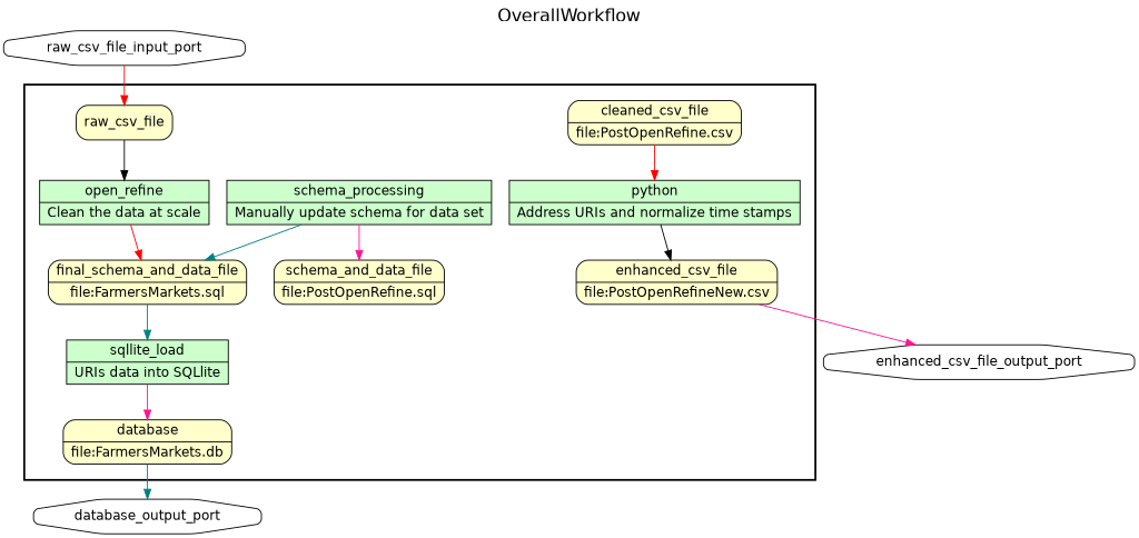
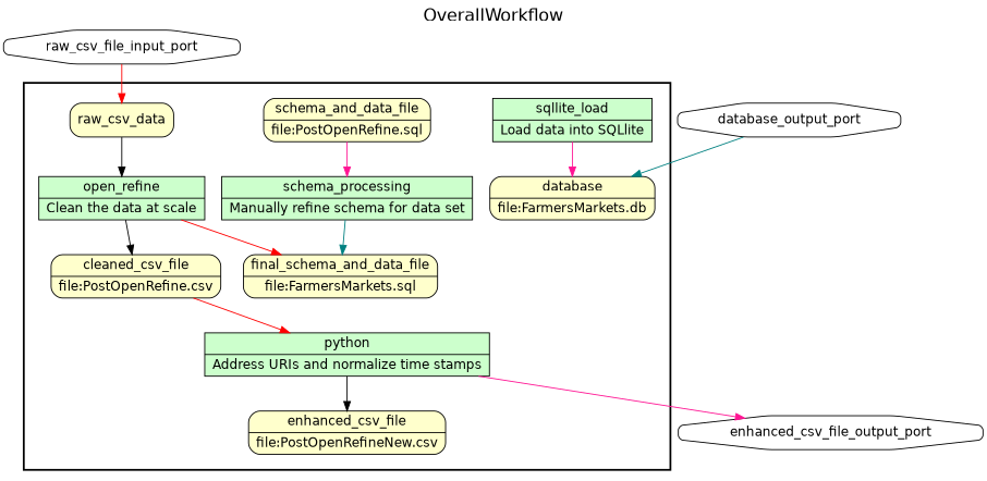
  digraph {
    fontname=Helvetica
    fontsize=18
    label=OverallWorkflow
    labelloc=t
    rankdir=TB
    node [fillcolor="#FFFFCC" fontname=Helvetica peripheries=1 rankdir=LR shape=record style="rounded,filled"]
    edge [color=black]
    n1 [fillcolor="#CCFFCC" label="{<f0> open_refine |<f1> Clean the data at scale}" style=filled]
    n2 [label="{<f0> cleaned_csv_file |<f1> file\:PostOpenRefine.csv}"]
    n3 [label="{<f0> schema_and_data_file |<f1> file\:PostOpenRefine.sql}"]
    n4 [fillcolor="#CCFFCC" label="{<f0> python |<f1> Address URIs and normalize time stamps}" style=filled]
    n5 [label="{<f0> enhanced_csv_file |<f1> file\:PostOpenRefineNew.csv}"]
-   n6 [fillcolor="#CCFFCC" label="{<f0> schema_processing |<f1> Manually update schema for data set}" style=filled]
+   n6 [fillcolor="#CCFFCC" label="{<f0> schema_processing |<f1> Manually refine schema for data set}" style=filled]
    n7 [label="{<f0> final_schema_and_data_file |<f1> file\:FarmersMarkets.sql}"]
-   n8 [fillcolor="#CCFFCC" label="{<f0> sqllite_load |<f1> URIs data into SQLlite}" style=filled]
+   n8 [fillcolor="#CCFFCC" label="{<f0> sqllite_load |<f1> Load data into SQLlite}" style=filled]
    n9 [label="{<f0> database |<f1> file\:FarmersMarkets.db}"]
-   raw_csv_file [shape=box rankdir=""]
+   raw_csv_file [shape=box label=raw_csv_data rankdir=""]
    enhanced_csv_file_output_port [fillcolor="#FFFFFF" shape=octagon width=0.2 rankdir=""]
    database_output_port [fillcolor="#FFFFFF" shape=octagon width=0.2 rankdir=""]
    raw_csv_file_input_port [fillcolor="#FFFFFF" shape=octagon width=0.2 rankdir=""]
    subgraph cluster_1 {
      color=black
      label=""
      penwidth=2
      subgraph cluster_2 {
        color=black
        label=""
        penwidth=0
        n1
        n2
        n3
        n4
        n5
        n6
        n7
        n8
        n9
        raw_csv_file
      }
    }
+   n1 -> n2
    n1 -> n7 [color=red]
    n2 -> n4 [color=red]
-   n6 -> n3 [color=deeppink]
+   n3 -> n6 [color=deeppink]
    n4 -> n5
-   n5 -> enhanced_csv_file_output_port [color=deeppink]
+   n4 -> enhanced_csv_file_output_port [color=deeppink]
    n6 -> n7 [color=teal]
-   n7 -> n8 [color=teal]
    n8 -> n9 [color=deeppink]
-   n9 -> database_output_port [color=teal]
+   database_output_port -> n9 [color=teal]
    raw_csv_file -> n1
    raw_csv_file_input_port -> raw_csv_file [color=red]
  }
